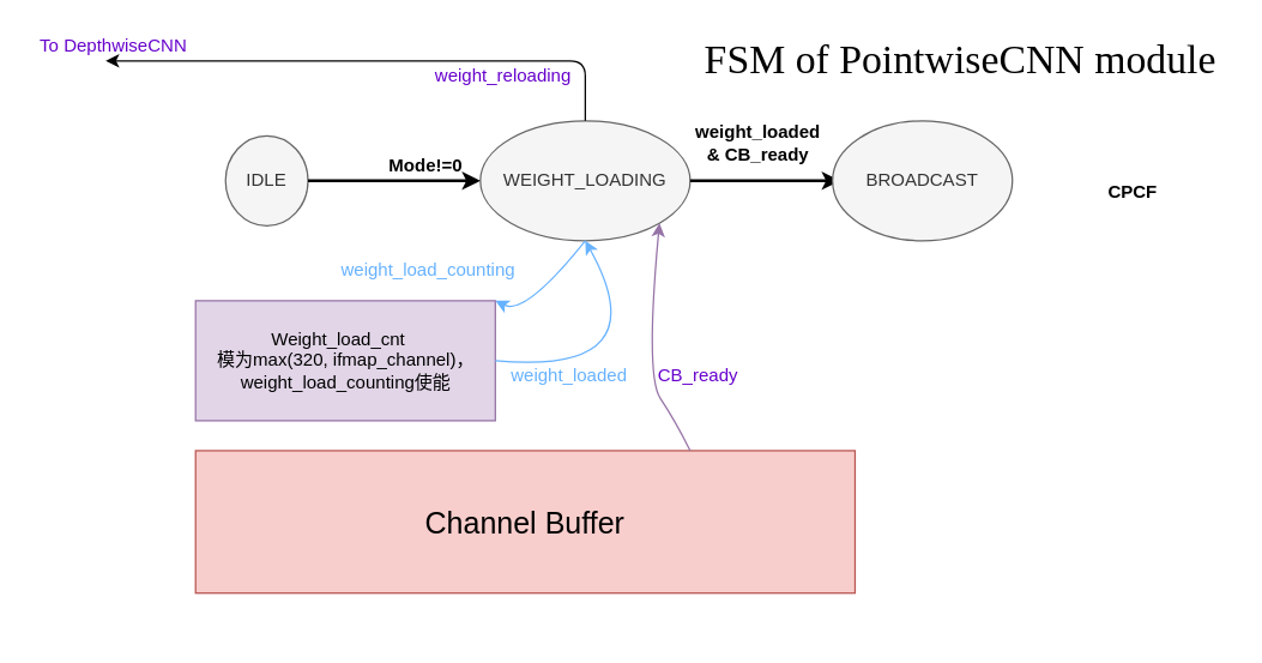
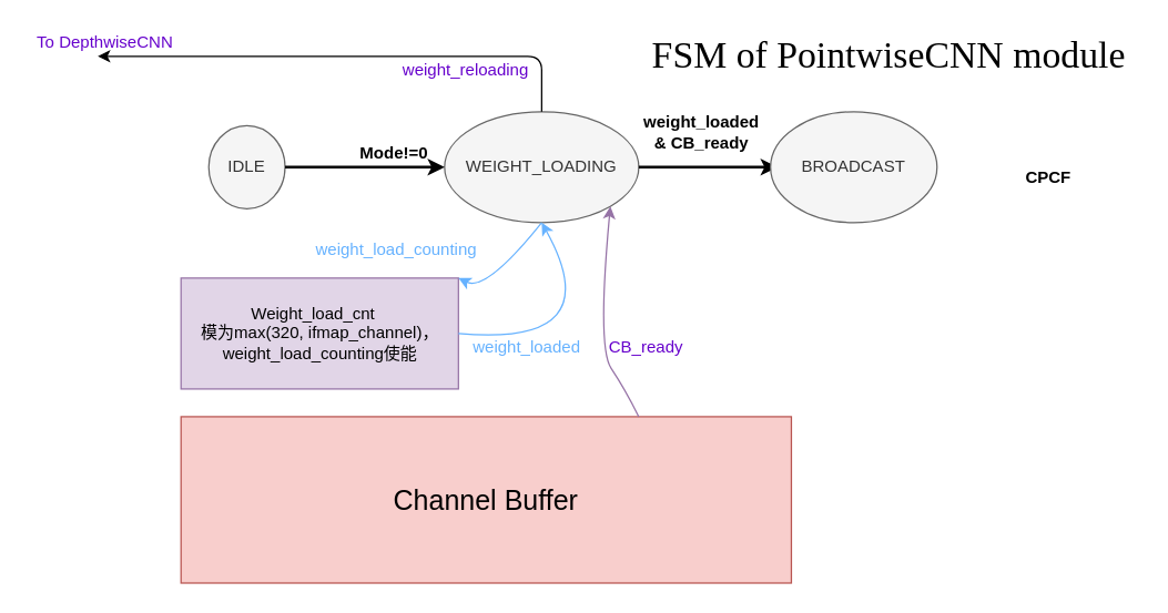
  <mxCell id="0" />
  <mxCell id="1" parent="0" />
  <mxCell id="2" value="IDLE" style="ellipse;whiteSpace=wrap;html=1;fillColor=#f5f5f5;strokeColor=#666666;fontColor=#333333;" parent="1" vertex="1"><mxGeometry x="150" y="90" width="55" height="60" as="geometry" /></mxCell>
  <mxCell id="3" value="WEIGHT_LOADING" style="ellipse;whiteSpace=wrap;html=1;fillColor=#f5f5f5;strokeColor=#666666;fontColor=#333333;" parent="1" vertex="1"><mxGeometry x="320" y="80" width="140" height="80" as="geometry" /></mxCell>
  <mxCell id="4" value="" style="endArrow=classic;html=1;exitX=1;exitY=0.5;exitDx=0;exitDy=0;entryX=0;entryY=0.5;entryDx=0;entryDy=0;strokeWidth=2;" parent="1" source="2" target="3" edge="1"><mxGeometry width="50" height="50" relative="1" as="geometry"><mxPoint x="250" y="110" as="sourcePoint" /><mxPoint x="300" y="60" as="targetPoint" /></mxGeometry></mxCell>
  <mxCell id="5" value="&lt;b&gt;&lt;span lang=&quot;EN-US&quot;&gt;&lt;font style=&quot;font-size: 12px&quot;&gt;Mode!=0&amp;nbsp;&lt;/font&gt;&lt;/span&gt;&lt;/b&gt;" style="text;html=1;align=center;verticalAlign=middle;resizable=0;points=[];autosize=1;strokeColor=none;" parent="1" vertex="1"><mxGeometry x="250" y="100" width="70" height="20" as="geometry" /></mxCell>
  <mxCell id="6" value="" style="endArrow=classic;html=1;exitX=1;exitY=0.5;exitDx=0;exitDy=0;strokeWidth=2;" parent="1" source="3" edge="1"><mxGeometry width="50" height="50" relative="1" as="geometry"><mxPoint x="390" y="130" as="sourcePoint" /><mxPoint x="560" y="120" as="targetPoint" /></mxGeometry></mxCell>
  <mxCell id="7" value="" style="group;fillColor=#e1d5e7;strokeColor=#9673a6;" parent="1" vertex="1" connectable="0"><mxGeometry x="130" y="200" width="200" height="80" as="geometry" /></mxCell>
  <mxCell id="8" value="Weight_load_cnt&amp;nbsp; &amp;nbsp; &lt;br&gt;模为max(320, ifmap_channel)，&lt;br&gt;weight_load_counting使能" style="text;html=1;align=center;verticalAlign=middle;resizable=0;points=[];autosize=1;strokeColor=none;" parent="7" vertex="1"><mxGeometry x="4.997" y="15" width="190" height="50" as="geometry" /></mxCell>
  <mxCell id="9" value="" style="curved=1;endArrow=classic;html=1;exitX=0.5;exitY=1;exitDx=0;exitDy=0;fontColor=#66B2FF;strokeColor=#66B2FF;" parent="1" source="3" edge="1"><mxGeometry width="50" height="50" relative="1" as="geometry"><mxPoint x="360" y="240" as="sourcePoint" /><mxPoint x="330" y="200" as="targetPoint" /><Array as="points"><mxPoint x="350" y="210" /></Array></mxGeometry></mxCell>
  <mxCell id="10" value="weight_load_counting" style="text;html=1;align=center;verticalAlign=middle;resizable=0;points=[];autosize=1;strokeColor=none;fontColor=#66B2FF;" parent="1" vertex="1"><mxGeometry x="220" y="170" width="130" height="20" as="geometry" /></mxCell>
  <mxCell id="11" value="" style="curved=1;endArrow=classic;html=1;entryX=0.5;entryY=1;entryDx=0;entryDy=0;fontColor=#66B2FF;strokeColor=#66B2FF;" parent="1" target="3" edge="1"><mxGeometry width="50" height="50" relative="1" as="geometry"><mxPoint x="330" y="240" as="sourcePoint" /><mxPoint x="240" y="320" as="targetPoint" /><Array as="points"><mxPoint x="440" y="250" /></Array></mxGeometry></mxCell>
  <mxCell id="12" value="weight_loaded" style="text;html=1;align=center;verticalAlign=middle;resizable=0;points=[];autosize=1;strokeColor=none;fontColor=#66B2FF;" parent="1" vertex="1"><mxGeometry x="334" y="240" width="90" height="20" as="geometry" /></mxCell>
  <mxCell id="13" value="&lt;b&gt;weight_loaded&lt;br&gt;&amp;amp; CB_ready&lt;br&gt;&lt;/b&gt;" style="text;html=1;align=center;verticalAlign=middle;resizable=0;points=[];autosize=1;strokeColor=none;" parent="1" vertex="1"><mxGeometry x="455" y="80" width="100" height="30" as="geometry" /></mxCell>
  <mxCell id="14" value="" style="endArrow=classic;html=1;fontColor=#6600CC;" parent="1" edge="1"><mxGeometry width="50" height="50" relative="1" as="geometry"><mxPoint x="390" y="80" as="sourcePoint" /><mxPoint x="70" y="40" as="targetPoint" /><Array as="points"><mxPoint x="390" y="40" /></Array></mxGeometry></mxCell>
  <mxCell id="15" value="weight_reloading" style="text;html=1;align=center;verticalAlign=middle;resizable=0;points=[];autosize=1;strokeColor=none;fontColor=#6600CC;" parent="1" vertex="1"><mxGeometry x="280" y="40" width="110" height="20" as="geometry" /></mxCell>
  <mxCell id="16" value="BROADCAST" style="ellipse;whiteSpace=wrap;html=1;fillColor=#f5f5f5;strokeColor=#666666;fontColor=#333333;" parent="1" vertex="1"><mxGeometry x="555" y="80" width="120" height="80" as="geometry" /></mxCell>
  <mxCell id="17" value="&lt;b&gt;CPCF&lt;/b&gt;" style="text;html=1;align=center;verticalAlign=middle;resizable=0;points=[];autosize=1;strokeColor=none;" parent="1" vertex="1"><mxGeometry x="730" y="118" width="50" height="20" as="geometry" /></mxCell>
  <mxCell id="18" value="To DepthwiseCNN" style="text;html=1;align=center;verticalAlign=middle;resizable=0;points=[];autosize=1;strokeColor=none;fontColor=#6600CC;" parent="1" vertex="1"><mxGeometry x="20" y="20" width="110" height="20" as="geometry" /></mxCell>
  <mxCell id="19" value="&lt;font style=&quot;font-size: 27px&quot; face=&quot;Times New Roman&quot; color=&quot;#000000&quot;&gt;FSM of PointwiseCNN module&lt;/font&gt;" style="text;html=1;align=center;verticalAlign=middle;resizable=0;points=[];autosize=1;strokeColor=none;fontColor=#6600CC;" parent="1" vertex="1"><mxGeometry x="460" y="30" width="360" height="20" as="geometry" /></mxCell>
- <mxCell id="20" value="&lt;font style=&quot;font-size: 20px&quot;&gt;Channel Buffer&lt;/font&gt;" style="rounded=0;whiteSpace=wrap;html=1;fillColor=#f8cecc;strokeColor=#b85450;" parent="1" vertex="1"><mxGeometry x="130" y="300" width="440" height="95" as="geometry" /></mxCell>
+ <mxCell id="20" value="&lt;font style=&quot;font-size: 20px&quot;&gt;Channel Buffer&lt;/font&gt;" style="rounded=0;whiteSpace=wrap;html=1;fillColor=#f8cecc;strokeColor=#b85450;" parent="1" vertex="1"><mxGeometry x="130" y="300" width="440" height="120" as="geometry" /></mxCell>
  <mxCell id="21" value="" style="curved=1;endArrow=classic;html=1;fontColor=#6600CC;strokeColor=#9673a6;strokeWidth=1;exitX=0.75;exitY=0;exitDx=0;exitDy=0;entryX=1;entryY=1;entryDx=0;entryDy=0;fillColor=#e1d5e7;" parent="1" source="20" target="3" edge="1"><mxGeometry width="50" height="50" relative="1" as="geometry"><mxPoint x="460" y="270" as="sourcePoint" /><mxPoint x="647.574" y="308.284" as="targetPoint" /><Array as="points"><mxPoint x="450" y="280" /><mxPoint x="430" y="250" /></Array></mxGeometry></mxCell>
  <mxCell id="22" value="CB_ready" style="text;html=1;align=center;verticalAlign=middle;resizable=0;points=[];autosize=1;strokeColor=none;fontColor=#6600CC;" parent="1" vertex="1"><mxGeometry x="430" y="240" width="70" height="20" as="geometry" /></mxCell>
